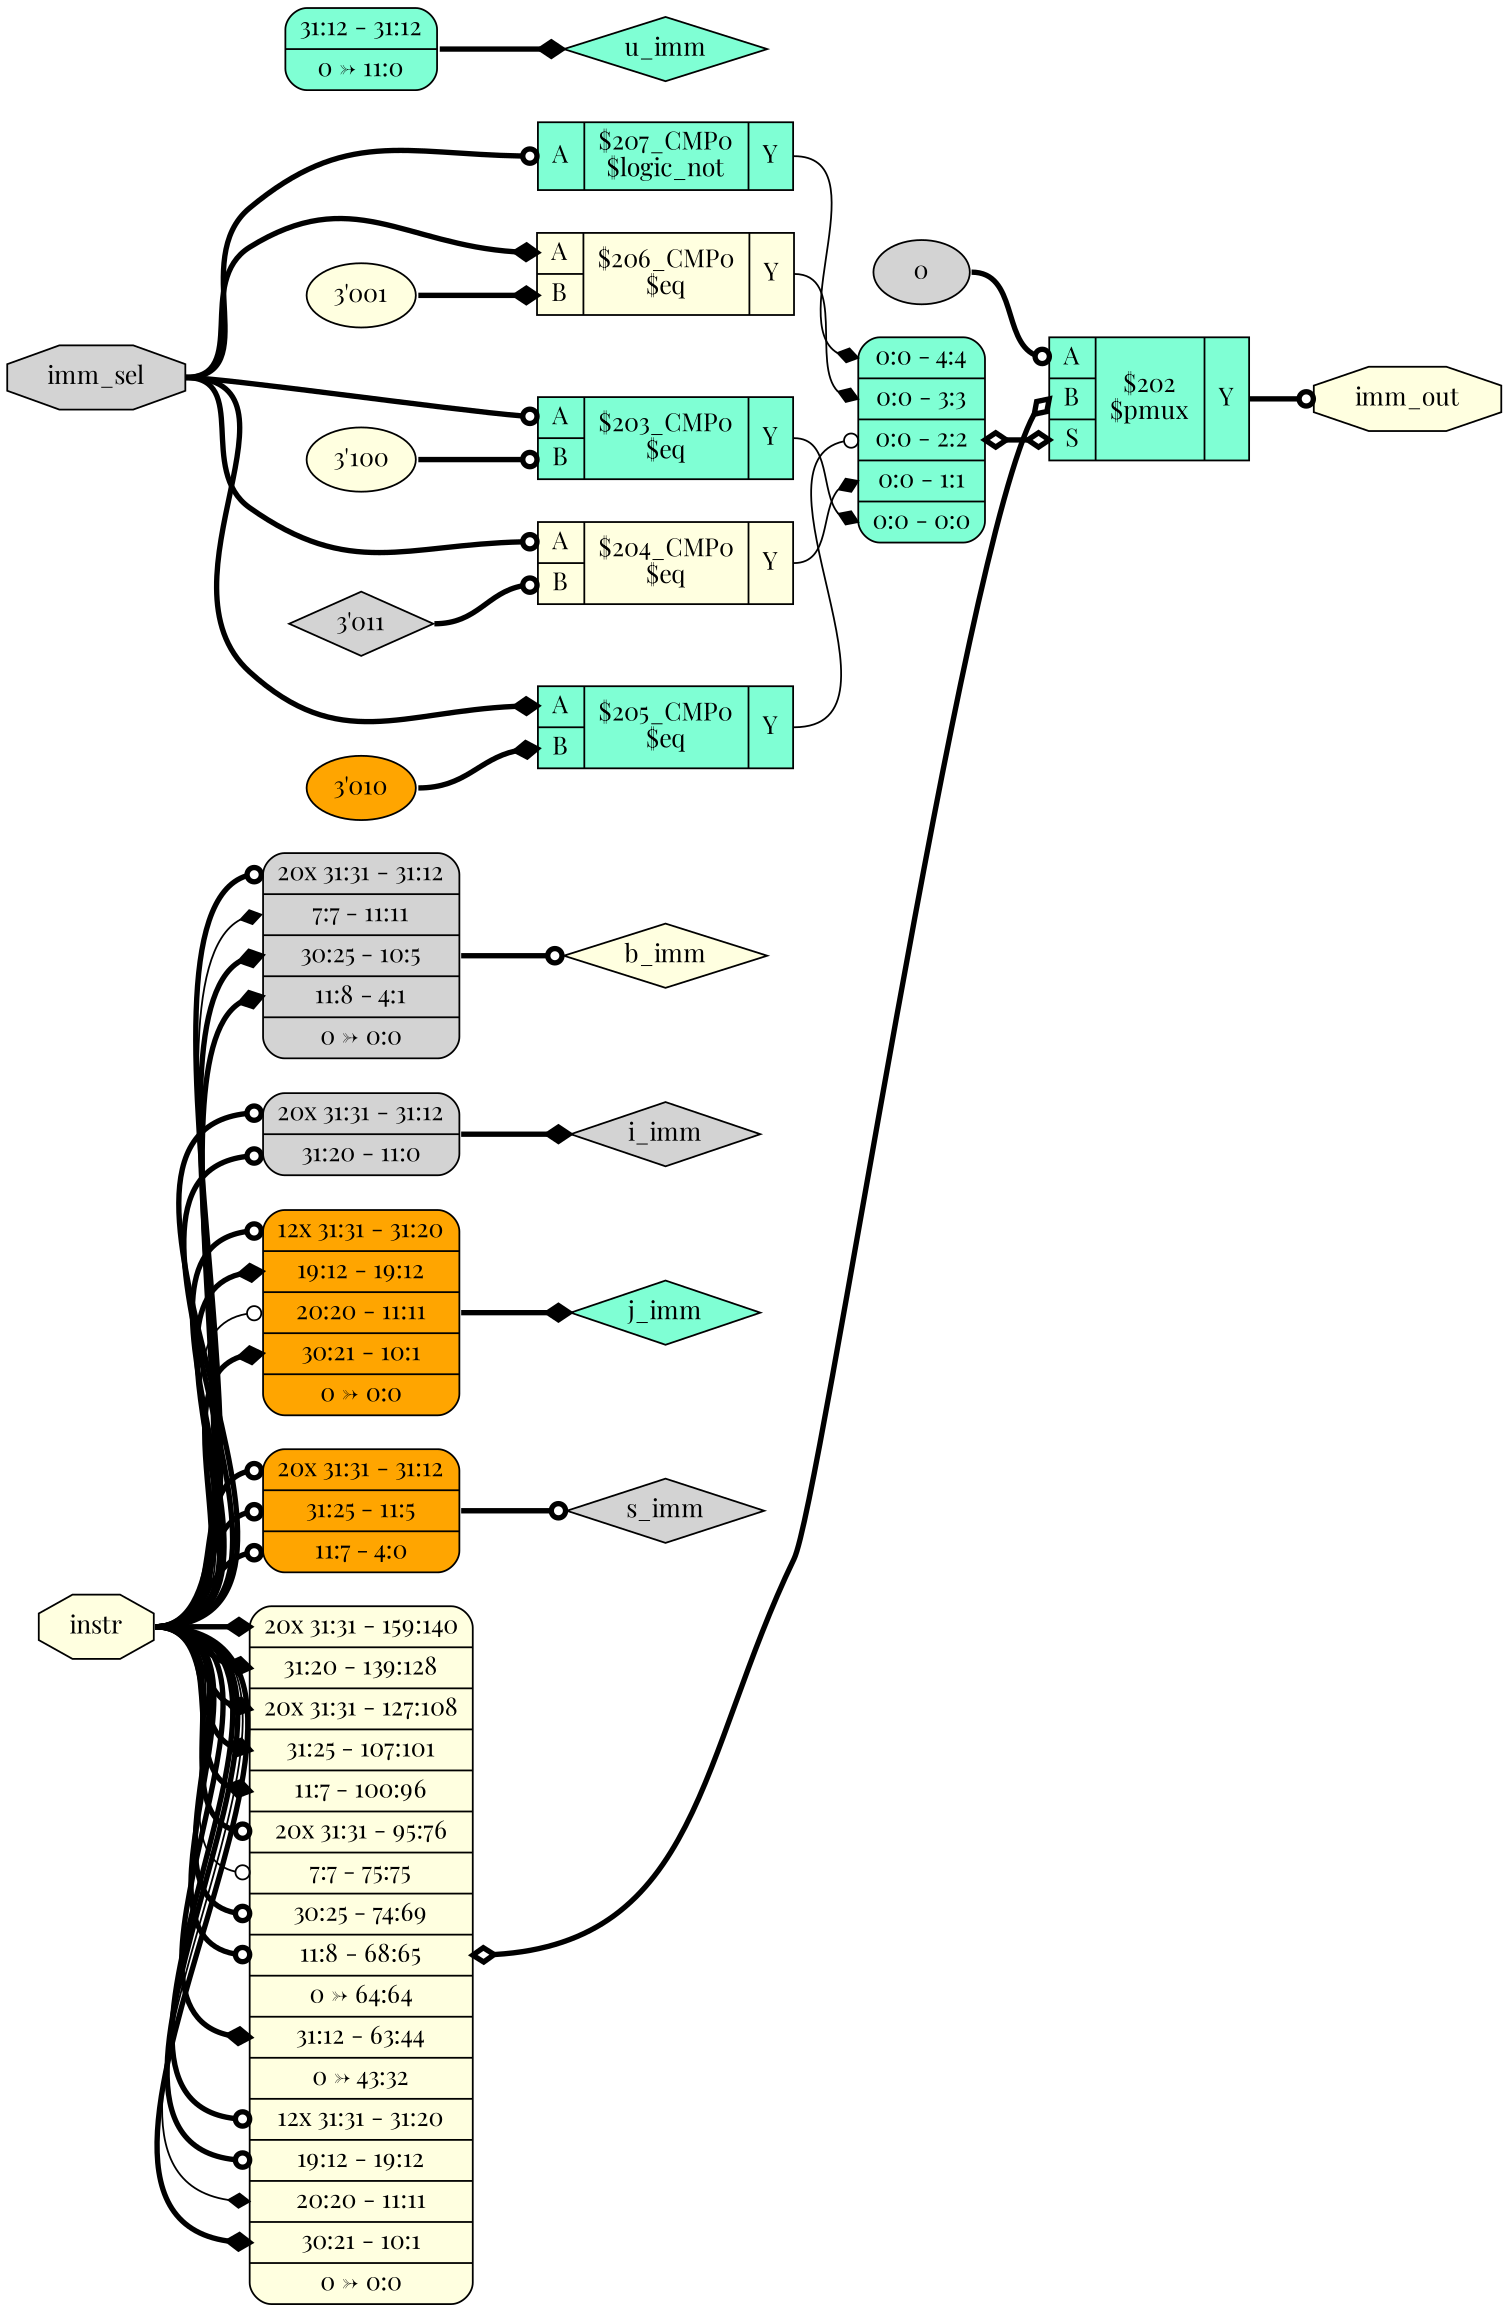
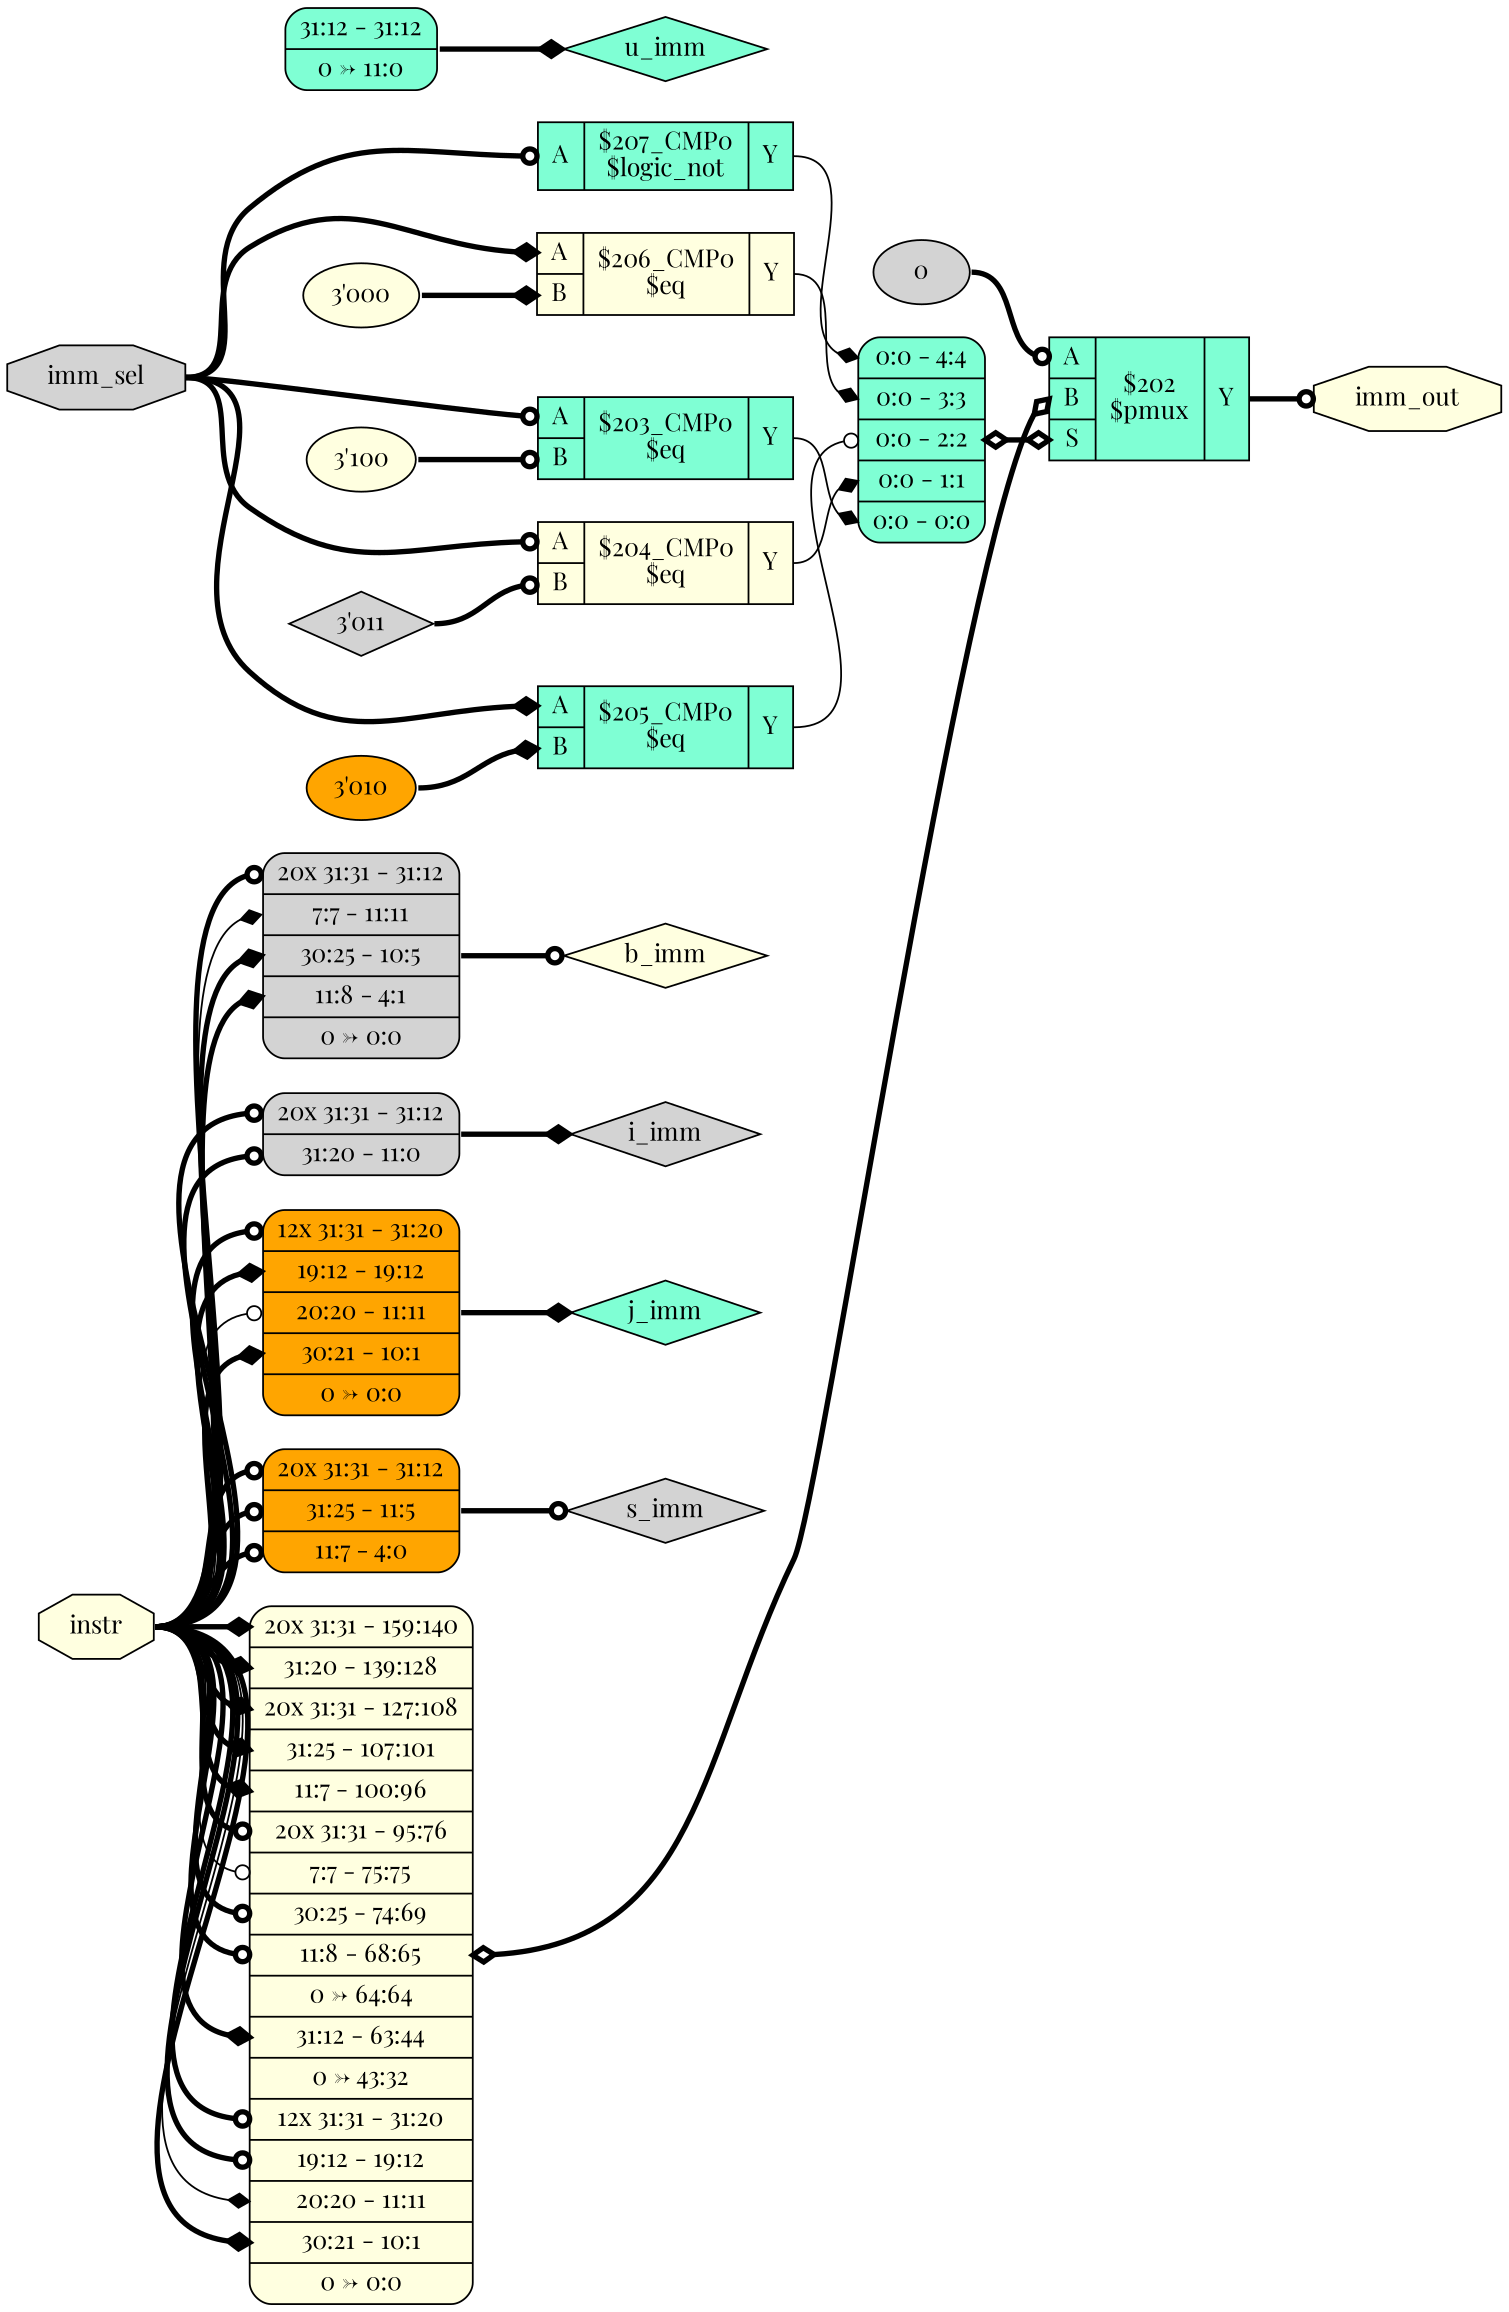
  digraph {
    fontname="Playfair Display"
    rankdir=LR
    remincross=true
    node [color=black fillcolor=lightyellow fontcolor=black fontname="Playfair Display" shape=record style=filled]
    edge [arrowhead=odot color=black fontcolor=black fontname="Playfair Display" headport="p14:w" style="setlinewidth(3)" tailport=e]
    n1 [fillcolor=lightgrey label=imm_sel shape=octagon]
    n2 [label=instr shape=octagon]
    n3 [label=imm_out shape=octagon]
    n4 [fillcolor=aquamarine label="{{<p14> A|<p15> B}|$203_CMP0\n$eq|{<p17> Y}}" color="" fontcolor=""]
    n5 [label="{{<p14> A|<p15> B}|$204_CMP0\n$eq|{<p17> Y}}" color="" fontcolor=""]
    n6 [fillcolor=aquamarine label="{{<p14> A|<p15> B}|$205_CMP0\n$eq|{<p17> Y}}" color="" fontcolor=""]
    n7 [label="{{<p14> A|<p15> B}|$206_CMP0\n$eq|{<p17> Y}}" color="" fontcolor=""]
    n8 [fillcolor=aquamarine label="{{<p14> A}|$207_CMP0\n$logic_not|{<p17> Y}}" color="" fontcolor=""]
    n9 [label="<s84> 20x 31:31 - 159:140 |<s64> 31:20 - 139:128 |<s63> 20x 31:31 - 127:108 |<s43> 31:25 - 107:101 |<s42> 11:7 - 100:96 |<s41> 20x 31:31 - 95:76 |<s21> 7:7 - 75:75 |<s20> 30:25 - 74:69 |<s19> 11:8 - 68:65 |0 -&gt; 64:64 |<s17> 31:12 - 63:44 |0 -&gt; 43:32 |<s15> 12x 31:31 - 31:20 |<s3> 19:12 - 19:12 |<s2> 20:20 - 11:11 |<s1> 30:21 - 10:1 |0 -&gt; 0:0 " style="rounded,filled"]
    n10 [fillcolor=lightgrey label="<s23> 20x 31:31 - 31:12 |<s3> 7:7 - 11:11 |<s2> 30:25 - 10:5 |<s1> 11:8 - 4:1 |0 -&gt; 0:0 " style="rounded,filled"]
    n11 [fillcolor=lightgrey label="<s20> 20x 31:31 - 31:12 |<s0> 31:20 - 11:0 " style="rounded,filled"]
    n12 [fillcolor=orange label="<s15> 12x 31:31 - 31:20 |<s3> 19:12 - 19:12 |<s2> 20:20 - 11:11 |<s1> 30:21 - 10:1 |0 -&gt; 0:0 " style="rounded,filled"]
    n13 [fillcolor=orange label="<s21> 20x 31:31 - 31:12 |<s1> 31:25 - 11:5 |<s0> 11:7 - 4:0 " style="rounded,filled"]
    n14 [label=b_imm shape=diamond]
    n15 [fillcolor=lightgrey label=i_imm shape=diamond]
    n16 [fillcolor=aquamarine label="<s4> 0:0 - 4:4 |<s3> 0:0 - 3:3 |<s2> 0:0 - 2:2 |<s1> 0:0 - 1:1 |<s0> 0:0 - 0:0 " style="rounded,filled"]
    n17 [fillcolor=aquamarine label="{{<p14> A|<p15> B|<p16> S}|$202\n$pmux|{<p17> Y}}" color="" fontcolor=""]
    n18 [fillcolor=aquamarine label=j_imm shape=diamond]
    n19 [fillcolor=lightgrey label=s_imm shape=diamond]
    n20 [fillcolor=aquamarine label="<s1> 31:12 - 31:12 |0 -&gt; 11:0 " style="rounded,filled"]
    n21 [fillcolor=aquamarine label=u_imm shape=diamond]
    n22 [fillcolor=lightgrey label=0 color="" fontcolor="" shape=""]
    n23 [label="3'100" color="" fontcolor="" shape=""]
    n24 [fillcolor=lightgrey label="3'011" shape=diamond color="" fontcolor=""]
    n25 [fillcolor=orange label="3'010" color="" fontcolor="" shape=""]
-   n26 [label="3'001" color="" fontcolor="" shape=""]
+   n26 [label="3'000" color="" fontcolor="" shape=""]
    subgraph sub_1 {
      rank=source
      n1
      n2
    }
    subgraph sub_2 {
      rank=sink
      n3
    }
    n1 -> n4
    n1 -> n5
    n1 -> n6 [arrowhead=diamond]
    n1 -> n7 [arrowhead=diamond]
    n1 -> n8
    n2 -> n9 [arrowhead=diamond headport="s1:w"]
    n2 -> n9 [headport="s15:w"]
    n2 -> n9 [arrowhead=diamond headport="s17:w"]
    n2 -> n9 [headport="s19:w"]
    n2 -> n9 [arrowhead=diamond headport="s2:w" style=""]
    n2 -> n9 [headport="s20:w"]
    n2 -> n9 [headport="s21:w" style=""]
    n2 -> n9 [headport="s3:w"]
    n2 -> n9 [headport="s41:w"]
    n2 -> n9 [arrowhead=diamond headport="s42:w"]
    n2 -> n9 [arrowhead=diamond headport="s43:w"]
    n2 -> n9 [arrowhead=diamond headport="s63:w"]
    n2 -> n9 [arrowhead=diamond headport="s64:w"]
    n2 -> n9 [arrowhead=diamond headport="s84:w"]
    n2 -> n10 [arrowhead=diamond headport="s1:w"]
    n2 -> n10 [arrowhead=diamond headport="s2:w"]
    n2 -> n10 [headport="s23:w"]
    n2 -> n10 [arrowhead=diamond headport="s3:w" style=""]
    n2 -> n11 [headport="s0:w"]
    n2 -> n11 [headport="s20:w"]
    n2 -> n12 [arrowhead=diamond headport="s1:w"]
    n2 -> n12 [headport="s15:w"]
    n2 -> n12 [headport="s2:w" style=""]
    n2 -> n12 [arrowhead=diamond headport="s3:w"]
    n2 -> n13 [headport="s0:w"]
    n2 -> n13 [headport="s1:w"]
    n2 -> n13 [headport="s21:w"]
    n4 -> n16 [arrowhead=diamond headport="s0:w" tailport="p17:e" style=""]
    n5 -> n16 [arrowhead=diamond headport="s1:w" tailport="p17:e" style=""]
    n6 -> n16 [headport="s2:w" tailport="p17:e" style=""]
    n7 -> n16 [arrowhead=diamond headport="s3:w" tailport="p17:e" style=""]
    n8 -> n16 [arrowhead=diamond headport="s4:w" tailport="p17:e" style=""]
    n9 -> n17 [arrowhead=odiamond arrowtail=odiamond dir=both headport="p15:w"]
    n10 -> n14 [headport=w]
    n11 -> n15 [arrowhead=diamond headport=w]
    n12 -> n18 [arrowhead=diamond headport=w]
    n13 -> n19 [headport=w]
    n16 -> n17 [arrowhead=odiamond arrowtail=odiamond dir=both headport="p16:w"]
    n17 -> n3 [headport=w tailport="p17:e"]
    n20 -> n21 [arrowhead=diamond headport=w]
    n22 -> n17
    n23 -> n4 [headport="p15:w"]
    n24 -> n5 [headport="p15:w"]
    n25 -> n6 [arrowhead=diamond headport="p15:w"]
    n26 -> n7 [arrowhead=diamond headport="p15:w"]
  }
